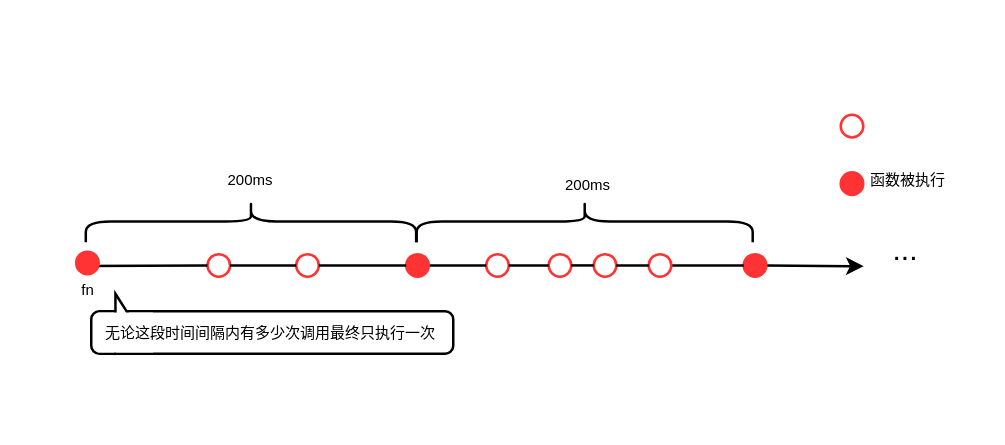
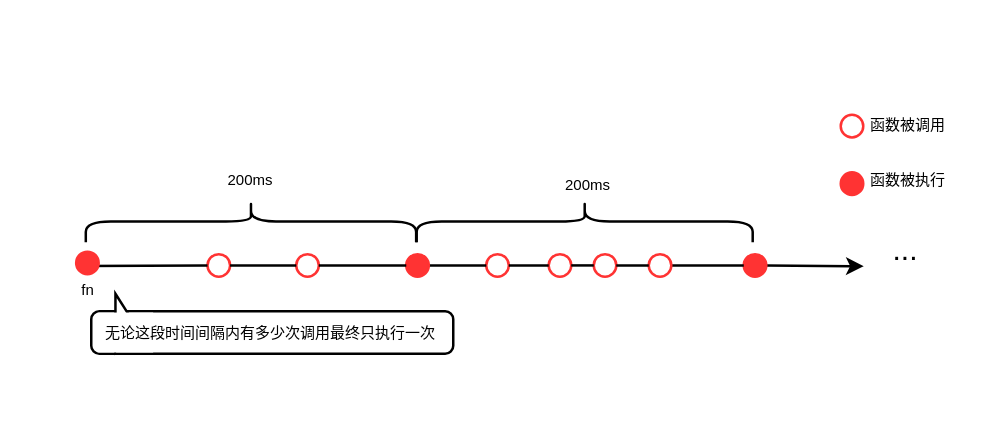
  <mxCell id="0" />
  <mxCell id="1" parent="0" />
  <mxCell id="2" value="" style="endArrow=classic;html=1;strokeWidth=1;endSize=4;" parent="1" source="25" edge="1"><mxGeometry x="147.469" y="402.5" width="42.677" height="50.0" as="geometry"><mxPoint x="33.579" y="105.917" as="sourcePoint" /><mxPoint x="345" y="106" as="targetPoint" /></mxGeometry></mxCell>
  <mxCell id="3" value="" style="shape=curlyBracket;whiteSpace=wrap;html=1;rounded=1;rotation=90;" parent="1" vertex="1"><mxGeometry x="91.52" y="22" width="16.75" height="132.14" as="geometry" /></mxCell>
  <mxCell id="4" value="&lt;font style=&quot;font-size: 6px&quot;&gt;200ms&lt;/font&gt;" style="text;html=1;strokeColor=none;fillColor=none;align=center;verticalAlign=middle;whiteSpace=wrap;rounded=0;" parent="1" vertex="1"><mxGeometry x="83.819" y="63" width="32.161" height="13.0" as="geometry" /></mxCell>
  <mxCell id="5" value="&lt;font style=&quot;font-size: 6px&quot;&gt;fn&lt;/font&gt;" style="text;html=1;strokeColor=none;fillColor=none;align=center;verticalAlign=middle;whiteSpace=wrap;rounded=0;" parent="1" vertex="1"><mxGeometry x="20.58" y="110.17" width="27.783" height="7.78" as="geometry" /></mxCell>
  <mxCell id="6" value="" style="ellipse;whiteSpace=wrap;html=1;aspect=fixed;gradientDirection=east;strokeColor=#FF3333;" parent="1" vertex="1"><mxGeometry x="335.796" y="45.44" width="9.015" height="9.015" as="geometry" /></mxCell>
  <mxCell id="7" value="" style="ellipse;whiteSpace=wrap;html=1;aspect=fixed;gradientDirection=east;strokeColor=#FF3333;fillColor=#FF3333;" parent="1" vertex="1"><mxGeometry x="335.796" y="68.44" width="9.015" height="9.015" as="geometry" /></mxCell>
+ <mxCell id="8" value="&lt;font style=&quot;font-size: 6px&quot;&gt;函数被调用&lt;/font&gt;" style="text;html=1;strokeColor=none;fillColor=none;align=center;verticalAlign=middle;whiteSpace=wrap;rounded=0;" parent="1" vertex="1"><mxGeometry x="347.003" y="41.44" width="32.161" height="13.0" as="geometry" /></mxCell>
  <mxCell id="9" value="&lt;font style=&quot;font-size: 6px&quot;&gt;函数被执行&lt;/font&gt;" style="text;html=1;strokeColor=none;fillColor=none;align=center;verticalAlign=middle;whiteSpace=wrap;rounded=0;" parent="1" vertex="1"><mxGeometry x="347.003" y="63" width="32.161" height="13.0" as="geometry" /></mxCell>
  <mxCell id="10" value="" style="ellipse;whiteSpace=wrap;html=1;aspect=fixed;gradientDirection=east;strokeColor=#FF3333;" parent="1" vertex="1"><mxGeometry x="82.513" y="101.16" width="9.015" height="9.015" as="geometry" /></mxCell>
  <mxCell id="11" value="" style="endArrow=none;html=1;strokeWidth=1;endSize=4;endFill=0;" parent="1" target="10" edge="1"><mxGeometry x="147.469" y="402.5" width="42.677" height="50.0" as="geometry"><mxPoint x="33.579" y="105.917" as="sourcePoint" /><mxPoint x="169.198" y="105.917" as="targetPoint" /></mxGeometry></mxCell>
  <mxCell id="12" value="" style="shape=curlyBracket;whiteSpace=wrap;html=1;rounded=1;rotation=90;" parent="1" vertex="1"><mxGeometry x="225" y="20.86" width="16.75" height="134.41" as="geometry" /></mxCell>
  <mxCell id="13" value="" style="ellipse;whiteSpace=wrap;html=1;aspect=fixed;gradientDirection=east;strokeColor=#FF3333;fillColor=#FF3333;" parent="1" vertex="1"><mxGeometry x="29.963" y="100.156" width="9.015" height="9.015" as="geometry" /></mxCell>
  <mxCell id="14" value="..." style="text;html=1;strokeColor=none;fillColor=none;align=center;verticalAlign=middle;whiteSpace=wrap;rounded=0;" parent="1" vertex="1"><mxGeometry x="344.809" y="90.17" width="34.142" height="20.0" as="geometry" /></mxCell>
  <mxCell id="15" value="" style="group" parent="1" vertex="1" connectable="0"><mxGeometry x="57" y="114" width="123.8" height="27" as="geometry" /></mxCell>
  <mxCell id="16" value="" style="rounded=1;whiteSpace=wrap;html=1;shadow=0;sketch=0;fillColor=#FFFFFF;gradientColor=none;align=center;arcSize=19;direction=west;" parent="15" vertex="1"><mxGeometry x="-21" y="10.02" width="144.8" height="16.98" as="geometry" /></mxCell>
  <mxCell id="17" value="" style="triangle;whiteSpace=wrap;html=1;rounded=0;shadow=0;sketch=0;strokeColor=#000000;fillColor=#FFFFFF;gradientColor=none;direction=east;" parent="15" vertex="1"><mxGeometry x="-11.316" y="2.997" width="7.282" height="22.974" as="geometry" /></mxCell>
  <mxCell id="18" value="" style="rounded=0;whiteSpace=wrap;html=1;shadow=0;sketch=0;fillColor=#FFFFFF;gradientColor=none;strokeColor=#FFFFFF;direction=west;" parent="15" vertex="1"><mxGeometry x="-18" y="11.02" width="21.25" height="14.98" as="geometry" /></mxCell>
  <mxCell id="19" value="&lt;span style=&quot;font-size: 6px&quot;&gt;无论这段时间间隔内有多少次调用最终只执行一次&lt;/span&gt;" style="text;html=1;strokeColor=none;fillColor=none;align=center;verticalAlign=middle;whiteSpace=wrap;rounded=0;shadow=0;sketch=0;direction=west;" parent="15" vertex="1"><mxGeometry x="-18" y="7.02" width="138.16" height="19.98" as="geometry" /></mxCell>
  <mxCell id="20" value="&lt;font style=&quot;font-size: 6px&quot;&gt;200ms&lt;/font&gt;" style="text;html=1;strokeColor=none;fillColor=none;align=center;verticalAlign=middle;whiteSpace=wrap;rounded=0;" parent="1" vertex="1"><mxGeometry x="218.98" y="65.44" width="32.161" height="13.0" as="geometry" /></mxCell>
  <mxCell id="21" value="" style="ellipse;whiteSpace=wrap;html=1;aspect=fixed;gradientDirection=east;strokeColor=#FF3333;" parent="1" vertex="1"><mxGeometry x="118" y="101.16" width="9.015" height="9.015" as="geometry" /></mxCell>
  <mxCell id="22" value="" style="endArrow=none;html=1;strokeWidth=1;endSize=4;endFill=0;" parent="1" source="10" target="21" edge="1"><mxGeometry x="147.469" y="402.5" width="42.677" height="50.0" as="geometry"><mxPoint x="238.528" y="564.667" as="sourcePoint" /><mxPoint x="492" y="565" as="targetPoint" /></mxGeometry></mxCell>
  <mxCell id="23" value="" style="ellipse;whiteSpace=wrap;html=1;aspect=fixed;gradientDirection=east;strokeColor=#FF3333;" parent="1" vertex="1"><mxGeometry x="194" y="101.16" width="9.015" height="9.015" as="geometry" /></mxCell>
  <mxCell id="24" value="" style="endArrow=none;html=1;strokeWidth=1;endSize=4;endFill=0;" parent="1" source="33" target="23" edge="1"><mxGeometry x="147.469" y="402.5" width="42.677" height="50.0" as="geometry"><mxPoint x="127.015" y="105.667" as="sourcePoint" /><mxPoint x="345" y="106" as="targetPoint" /></mxGeometry></mxCell>
  <mxCell id="25" value="" style="ellipse;whiteSpace=wrap;html=1;aspect=fixed;gradientDirection=east;strokeColor=#FF3333;fillColor=#FF3333;" parent="1" vertex="1"><mxGeometry x="297" y="101.16" width="9.015" height="9.015" as="geometry" /></mxCell>
  <mxCell id="26" value="" style="endArrow=none;html=1;strokeWidth=1;endSize=4;endFill=0;" parent="1" source="31" target="25" edge="1"><mxGeometry x="147.469" y="402.5" width="42.677" height="50.0" as="geometry"><mxPoint x="203.015" y="105.667" as="sourcePoint" /><mxPoint x="345" y="106" as="targetPoint" /></mxGeometry></mxCell>
  <mxCell id="27" value="" style="ellipse;whiteSpace=wrap;html=1;aspect=fixed;gradientDirection=east;strokeColor=#FF3333;" parent="1" vertex="1"><mxGeometry x="218.98" y="101.16" width="9.015" height="9.015" as="geometry" /></mxCell>
  <mxCell id="28" value="" style="endArrow=none;html=1;strokeWidth=1;endSize=4;endFill=0;" parent="1" source="23" target="27" edge="1"><mxGeometry x="147.469" y="402.5" width="42.677" height="50.0" as="geometry"><mxPoint x="203.015" y="105.667" as="sourcePoint" /><mxPoint x="297" y="105.667" as="targetPoint" /></mxGeometry></mxCell>
  <mxCell id="29" value="" style="ellipse;whiteSpace=wrap;html=1;aspect=fixed;gradientDirection=east;strokeColor=#FF3333;" parent="1" vertex="1"><mxGeometry x="237" y="101.16" width="9.015" height="9.015" as="geometry" /></mxCell>
  <mxCell id="30" value="" style="endArrow=none;html=1;strokeWidth=1;endSize=4;endFill=0;" parent="1" source="27" target="29" edge="1"><mxGeometry x="147.469" y="402.5" width="42.677" height="50.0" as="geometry"><mxPoint x="227.995" y="105.667" as="sourcePoint" /><mxPoint x="297.001" y="105.575" as="targetPoint" /></mxGeometry></mxCell>
  <mxCell id="31" value="" style="ellipse;whiteSpace=wrap;html=1;aspect=fixed;gradientDirection=east;strokeColor=#FF3333;" parent="1" vertex="1"><mxGeometry x="259" y="101.16" width="9.015" height="9.015" as="geometry" /></mxCell>
  <mxCell id="32" value="" style="endArrow=none;html=1;strokeWidth=1;endSize=4;endFill=0;" parent="1" source="29" target="31" edge="1"><mxGeometry x="147.469" y="402.5" width="42.677" height="50.0" as="geometry"><mxPoint x="246.015" y="105.667" as="sourcePoint" /><mxPoint x="297.002" y="105.547" as="targetPoint" /></mxGeometry></mxCell>
  <mxCell id="33" value="" style="ellipse;whiteSpace=wrap;html=1;aspect=fixed;gradientDirection=east;strokeColor=#FF3333;fillColor=#FF3333;" vertex="1" parent="1"><mxGeometry x="162" y="101.16" width="9.015" height="9.015" as="geometry" /></mxCell>
  <mxCell id="34" value="" style="endArrow=none;html=1;strokeWidth=1;endSize=4;endFill=0;" edge="1" parent="1" source="21" target="33"><mxGeometry x="147.469" y="402.5" width="42.677" height="50.0" as="geometry"><mxPoint x="127.015" y="105.667" as="sourcePoint" /><mxPoint x="194" y="105.667" as="targetPoint" /></mxGeometry></mxCell>
